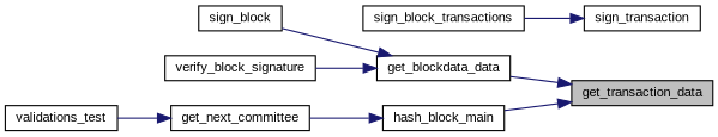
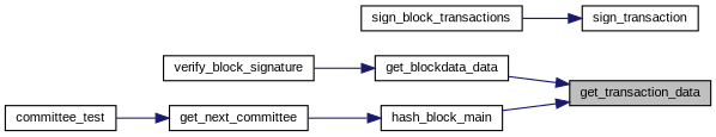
  digraph {
    fontname="Liberation Sans"
    rankdir=RL
    node [color=black fillcolor=white fontname="Liberation Sans" fontsize=10 shape=record style=filled]
    edge [color=midnightblue dir=back fontname="Liberation Sans" fontsize=10 labelfontname=Helvetica labelfontsize=10 style=solid]
    n1 [fillcolor=grey75 fontcolor=black height=0.2 label=get_transaction_data width=0.4]
    n2 [height=0.2 label=get_blockdata_data width=0.4]
    n3 [height=0.2 label=hash_block_main width=0.4]
-   n4 [height=0.2 label=sign_block width=0.4]
    n5 [height=0.2 label=verify_block_signature width=0.4]
    n6 [height=0.2 label=get_next_committee width=0.4]
    n7 [height=0.2 label=sign_transaction width=0.4]
    n8 [height=0.2 label=sign_block_transactions width=0.4]
-   n9 [height=0.2 label=validations_test width=0.4]
+   n9 [height=0.2 label=committee_test width=0.4]
    n1 -> n2
    n1 -> n3
-   n2 -> n4
    n2 -> n5
    n3 -> n6
    n6 -> n9
    n7 -> n8
  }
